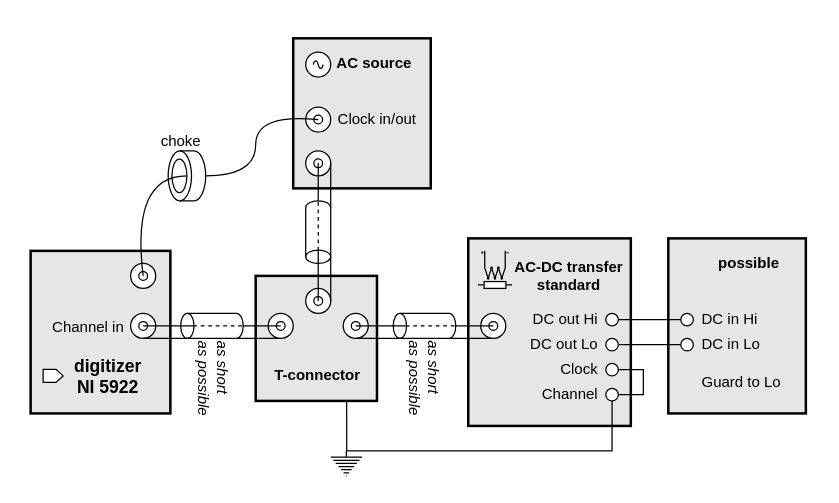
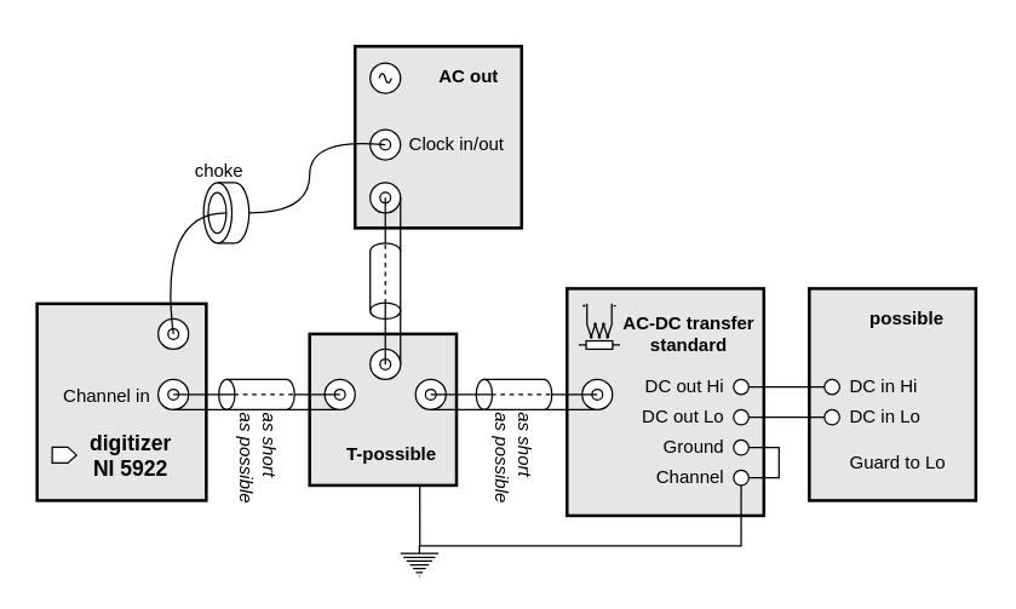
  <mxCell id="0" />
  <mxCell id="1" parent="0" />
  <mxCell id="2" value="" style="group" vertex="1" connectable="0" parent="1"><mxGeometry x="134" y="120" width="30" height="40" as="geometry" /></mxCell>
  <mxCell id="3" value="" style="shape=cylinder3;whiteSpace=wrap;html=1;boundedLbl=1;backgroundOutline=1;size=9.333;direction=north;" vertex="1" parent="2"><mxGeometry width="30" height="40" as="geometry" /></mxCell>
  <mxCell id="4" value="" style="ellipse;whiteSpace=wrap;html=1;" vertex="1" parent="2"><mxGeometry x="3" y="6.667" width="12" height="26.667" as="geometry" /></mxCell>
  <mxCell id="5" value="&lt;div style=&quot;&quot;&gt;&lt;br&gt;&lt;/div&gt;" style="rounded=0;whiteSpace=wrap;html=1;align=center;strokeWidth=2;fillColor=#E6E6E6;" vertex="1" parent="1"><mxGeometry x="374" y="190" width="130" height="150" as="geometry" /></mxCell>
  <mxCell id="6" value="" style="rounded=0;whiteSpace=wrap;html=1;strokeWidth=2;fillColor=#E6E6E6;" vertex="1" parent="1"><mxGeometry x="24" y="200" width="111.75" height="130" as="geometry" /></mxCell>
  <mxCell id="7" value="" style="rounded=0;whiteSpace=wrap;html=1;strokeWidth=2;fillColor=#E6E6E6;" vertex="1" parent="1"><mxGeometry x="534" y="190" width="110" height="140" as="geometry" /></mxCell>
  <mxCell id="8" value="&lt;h3&gt;&lt;br&gt;&lt;/h3&gt;" style="rounded=0;whiteSpace=wrap;html=1;strokeWidth=2;fillColor=#E6E6E6;" vertex="1" parent="1"><mxGeometry x="234" y="30" width="110" height="120" as="geometry" /></mxCell>
  <mxCell id="9" style="edgeStyle=orthogonalEdgeStyle;rounded=0;orthogonalLoop=1;jettySize=auto;html=1;exitX=0.75;exitY=1;exitDx=0;exitDy=0;entryX=0.5;entryY=1;entryDx=0;entryDy=0;endArrow=none;endFill=0;" edge="1" parent="1" source="10" target="17"><mxGeometry relative="1" as="geometry"><Array as="points"><mxPoint x="277" y="360" /><mxPoint x="489" y="360" /></Array></mxGeometry></mxCell>
  <mxCell id="10" value="" style="rounded=0;whiteSpace=wrap;html=1;strokeWidth=2;fillColor=#E6E6E6;" vertex="1" parent="1"><mxGeometry x="204" y="220" width="97" height="100" as="geometry" /></mxCell>
  <mxCell id="11" value="" style="pointerEvents=1;verticalLabelPosition=bottom;shadow=0;dashed=0;align=center;html=1;verticalAlign=top;shape=mxgraph.electrical.signal_sources.source;aspect=fixed;points=[[0.5,0,0],[1,0.5,0],[0.5,1,0],[0,0.5,0]];elSignalType=ac;" vertex="1" parent="1"><mxGeometry x="244" y="41" width="20" height="20" as="geometry" /></mxCell>
  <mxCell id="12" value="" style="pointerEvents=1;verticalLabelPosition=bottom;shadow=0;dashed=0;align=center;html=1;verticalAlign=top;shape=mxgraph.electrical.signal_sources.protective_earth;" vertex="1" parent="1"><mxGeometry x="264" y="360" width="25" height="20" as="geometry" /></mxCell>
  <mxCell id="13" value="" style="verticalLabelPosition=bottom;shadow=0;dashed=0;align=center;html=1;verticalAlign=top;strokeWidth=1;shape=ellipse;" vertex="1" parent="1"><mxGeometry x="484" y="250" width="10" height="10" as="geometry" /></mxCell>
  <mxCell id="14" value="" style="verticalLabelPosition=bottom;shadow=0;dashed=0;align=center;html=1;verticalAlign=top;strokeWidth=1;shape=ellipse;" vertex="1" parent="1"><mxGeometry x="484" y="270" width="10" height="10" as="geometry" /></mxCell>
  <mxCell id="15" value="Channel in" style="text;html=1;align=right;verticalAlign=middle;resizable=0;points=[];autosize=1;strokeColor=none;fillColor=none;" vertex="1" parent="1"><mxGeometry x="20" y="246" width="80" height="30" as="geometry" /></mxCell>
  <mxCell id="16" value="" style="verticalLabelPosition=bottom;shadow=0;dashed=0;align=center;html=1;verticalAlign=top;strokeWidth=1;shape=ellipse;" vertex="1" parent="1"><mxGeometry x="484" y="290" width="10" height="10" as="geometry" /></mxCell>
  <mxCell id="17" value="" style="verticalLabelPosition=bottom;shadow=0;dashed=0;align=center;html=1;verticalAlign=top;strokeWidth=1;shape=ellipse;" vertex="1" parent="1"><mxGeometry x="484" y="310" width="10" height="10" as="geometry" /></mxCell>
- <mxCell id="18" value="Clock" style="text;html=1;align=right;verticalAlign=middle;resizable=0;points=[];autosize=1;strokeColor=none;fillColor=none;" vertex="1" parent="1"><mxGeometry x="419" y="280" width="60" height="30" as="geometry" /></mxCell>
+ <mxCell id="18" value="Ground" style="text;html=1;align=right;verticalAlign=middle;resizable=0;points=[];autosize=1;strokeColor=none;fillColor=none;" vertex="1" parent="1"><mxGeometry x="419" y="280" width="60" height="30" as="geometry" /></mxCell>
  <mxCell id="19" value="&lt;div style=&quot;&quot;&gt;&lt;span style=&quot;background-color: initial;&quot;&gt;Channel&lt;/span&gt;&lt;/div&gt;" style="text;html=1;align=right;verticalAlign=middle;resizable=0;points=[];autosize=1;strokeColor=none;fillColor=none;" vertex="1" parent="1"><mxGeometry x="419" y="300" width="60" height="30" as="geometry" /></mxCell>
  <mxCell id="20" value="&lt;h4 style=&quot;text-align: center;&quot;&gt;&lt;span style=&quot;background-color: initial;&quot;&gt;AC-DC transfer&lt;br&gt;&lt;/span&gt;&lt;span style=&quot;background-color: initial;&quot;&gt;standard&lt;/span&gt;&lt;/h4&gt;" style="text;html=1;align=right;verticalAlign=middle;resizable=0;points=[];autosize=1;strokeColor=none;fillColor=none;" vertex="1" parent="1"><mxGeometry x="389" y="185" width="110" height="70" as="geometry" /></mxCell>
  <mxCell id="21" value="DC&amp;nbsp;&lt;span style=&quot;background-color: initial;&quot;&gt;out Lo&lt;/span&gt;" style="text;html=1;align=right;verticalAlign=middle;resizable=0;points=[];autosize=1;strokeColor=none;fillColor=none;" vertex="1" parent="1"><mxGeometry x="399" y="260" width="80" height="30" as="geometry" /></mxCell>
  <mxCell id="22" value="DC&amp;nbsp;&lt;span style=&quot;background-color: initial;&quot;&gt;in Hi&lt;/span&gt;" style="text;html=1;align=left;verticalAlign=middle;resizable=0;points=[];autosize=1;strokeColor=none;fillColor=none;" vertex="1" parent="1"><mxGeometry x="559" y="240" width="70" height="30" as="geometry" /></mxCell>
  <mxCell id="23" value="&lt;div style=&quot;&quot;&gt;&lt;span style=&quot;background-color: initial;&quot;&gt;Guard to Lo&lt;/span&gt;&lt;/div&gt;" style="text;html=1;align=left;verticalAlign=middle;resizable=0;points=[];autosize=1;strokeColor=none;fillColor=none;" vertex="1" parent="1"><mxGeometry x="559" y="290" width="90" height="30" as="geometry" /></mxCell>
  <mxCell id="24" value="DC&amp;nbsp;&lt;span style=&quot;background-color: initial;&quot;&gt;in Lo&lt;/span&gt;" style="text;html=1;align=left;verticalAlign=middle;resizable=0;points=[];autosize=1;strokeColor=none;fillColor=none;" vertex="1" parent="1"><mxGeometry x="559" y="260" width="70" height="30" as="geometry" /></mxCell>
  <mxCell id="25" value="" style="verticalLabelPosition=bottom;shadow=0;dashed=0;align=center;html=1;verticalAlign=top;strokeWidth=1;shape=ellipse;" vertex="1" parent="1"><mxGeometry x="544" y="250" width="10" height="10" as="geometry" /></mxCell>
  <mxCell id="26" value="" style="verticalLabelPosition=bottom;shadow=0;dashed=0;align=center;html=1;verticalAlign=top;strokeWidth=1;shape=ellipse;" vertex="1" parent="1"><mxGeometry x="544" y="270" width="10" height="10" as="geometry" /></mxCell>
  <mxCell id="27" value="&lt;h4 style=&quot;text-align: center;&quot;&gt;possible&lt;/h4&gt;" style="text;html=1;align=right;verticalAlign=middle;resizable=0;points=[];autosize=1;strokeColor=none;fillColor=none;" vertex="1" parent="1"><mxGeometry x="544" y="180" width="80" height="60" as="geometry" /></mxCell>
  <mxCell id="28" value="" style="endArrow=none;html=1;rounded=0;exitX=0;exitY=0.5;exitDx=0;exitDy=0;entryX=1;entryY=0.5;entryDx=0;entryDy=0;" edge="1" parent="1" source="25" target="13"><mxGeometry width="50" height="50" relative="1" as="geometry"><mxPoint x="344" y="470" as="sourcePoint" /><mxPoint x="394" y="420" as="targetPoint" /></mxGeometry></mxCell>
  <mxCell id="29" value="" style="endArrow=none;html=1;rounded=0;exitX=0;exitY=0.5;exitDx=0;exitDy=0;entryX=1;entryY=0.5;entryDx=0;entryDy=0;" edge="1" parent="1" source="26" target="14"><mxGeometry width="50" height="50" relative="1" as="geometry"><mxPoint x="594" y="399.81" as="sourcePoint" /><mxPoint x="504" y="399.81" as="targetPoint" /></mxGeometry></mxCell>
  <mxCell id="30" value="" style="endArrow=none;html=1;rounded=0;exitX=1;exitY=0.5;exitDx=0;exitDy=0;entryX=1;entryY=0.5;entryDx=0;entryDy=0;" edge="1" parent="1" source="16" target="17"><mxGeometry width="50" height="50" relative="1" as="geometry"><mxPoint x="484" y="290" as="sourcePoint" /><mxPoint x="514" y="295" as="targetPoint" /><Array as="points"><mxPoint x="514" y="295" /><mxPoint x="514" y="315" /></Array></mxGeometry></mxCell>
  <mxCell id="31" value="Clock in/out" style="text;html=1;align=left;verticalAlign=middle;resizable=0;points=[];autosize=1;strokeColor=none;fillColor=none;" vertex="1" parent="1"><mxGeometry x="268" y="80" width="90" height="30" as="geometry" /></mxCell>
  <mxCell id="32" value="&lt;h3 style=&quot;text-align: center;&quot;&gt;digitizer&lt;br&gt;NI 5922&lt;/h3&gt;" style="text;html=1;align=right;verticalAlign=middle;resizable=0;points=[];autosize=1;strokeColor=none;fillColor=none;" vertex="1" parent="1"><mxGeometry x="34" y="260" width="80" height="80" as="geometry" /></mxCell>
- <mxCell id="33" value="&lt;h4 style=&quot;text-align: center;&quot;&gt;AC source&lt;/h4&gt;" style="text;html=1;align=right;verticalAlign=middle;resizable=0;points=[];autosize=1;strokeColor=none;fillColor=none;" vertex="1" parent="1"><mxGeometry x="250" y="20" width="80" height="60" as="geometry" /></mxCell>
- <mxCell id="34" value="&lt;h4 style=&quot;text-align: center;&quot;&gt;T-connector&lt;/h4&gt;" style="text;html=1;align=right;verticalAlign=middle;resizable=0;points=[];autosize=1;strokeColor=none;fillColor=none;" vertex="1" parent="1"><mxGeometry x="198.5" y="270" width="90" height="60" as="geometry" /></mxCell>
+ <mxCell id="33" value="&lt;h4 style=&quot;text-align: center;&quot;&gt;AC out&lt;/h4&gt;" style="text;html=1;align=right;verticalAlign=middle;resizable=0;points=[];autosize=1;strokeColor=none;fillColor=none;" vertex="1" parent="1"><mxGeometry x="250" y="20" width="80" height="60" as="geometry" /></mxCell>
+ <mxCell id="34" value="&lt;h4 style=&quot;text-align: center;&quot;&gt;T-possible&lt;/h4&gt;" style="text;html=1;align=right;verticalAlign=middle;resizable=0;points=[];autosize=1;strokeColor=none;fillColor=none;" vertex="1" parent="1"><mxGeometry x="198.5" y="270" width="90" height="60" as="geometry" /></mxCell>
  <mxCell id="35" value="" style="group" vertex="1" connectable="0" parent="1"><mxGeometry x="104" y="250" width="130" height="20" as="geometry" /></mxCell>
  <mxCell id="36" style="edgeStyle=orthogonalEdgeStyle;rounded=0;orthogonalLoop=1;jettySize=auto;html=1;exitX=0;exitY=1;exitDx=0;exitDy=-5.321;exitPerimeter=0;entryX=0.5;entryY=1;entryDx=0;entryDy=0;endArrow=none;endFill=0;" edge="1" parent="35" source="37" target="42"><mxGeometry relative="1" as="geometry" /></mxCell>
  <mxCell id="37" value="" style="shape=cylinder3;whiteSpace=wrap;html=1;boundedLbl=1;backgroundOutline=1;size=5.321;direction=north;" vertex="1" parent="35"><mxGeometry x="40" width="50" height="20" as="geometry" /></mxCell>
  <mxCell id="38" value="" style="verticalLabelPosition=bottom;shadow=0;dashed=0;align=center;html=1;verticalAlign=top;strokeWidth=1;shape=ellipse;" vertex="1" parent="35"><mxGeometry width="20" height="20" as="geometry" /></mxCell>
  <mxCell id="39" value="" style="verticalLabelPosition=bottom;shadow=0;dashed=0;align=center;html=1;verticalAlign=top;strokeWidth=1;shape=ellipse;" vertex="1" parent="35"><mxGeometry x="6.5" y="6.5" width="7" height="7" as="geometry" /></mxCell>
  <mxCell id="40" value="" style="endArrow=none;html=1;rounded=0;curved=0;endFill=0;sourcePerimeterSpacing=0;strokeColor=default;" edge="1" parent="35"><mxGeometry width="50" height="50" relative="1" as="geometry"><mxPoint x="10" y="10" as="sourcePoint" /><mxPoint x="50" y="10" as="targetPoint" /></mxGeometry></mxCell>
  <mxCell id="41" value="" style="endArrow=none;html=1;rounded=0;curved=0;endFill=0;dashed=1;" edge="1" parent="35"><mxGeometry width="50" height="50" relative="1" as="geometry"><mxPoint x="50" y="9.94" as="sourcePoint" /><mxPoint x="90" y="9.94" as="targetPoint" /></mxGeometry></mxCell>
  <mxCell id="42" value="" style="verticalLabelPosition=bottom;shadow=0;dashed=0;align=center;html=1;verticalAlign=top;strokeWidth=1;shape=ellipse;" vertex="1" parent="35"><mxGeometry x="110" width="20" height="20" as="geometry" /></mxCell>
  <mxCell id="43" value="" style="verticalLabelPosition=bottom;shadow=0;dashed=0;align=center;html=1;verticalAlign=top;strokeWidth=1;shape=ellipse;" vertex="1" parent="35"><mxGeometry x="116.5" y="6.5" width="7" height="7" as="geometry" /></mxCell>
  <mxCell id="44" value="" style="endArrow=none;html=1;rounded=0;curved=0;endFill=0;" edge="1" parent="35"><mxGeometry width="50" height="50" relative="1" as="geometry"><mxPoint x="90" y="10.02" as="sourcePoint" /><mxPoint x="120" y="9.94" as="targetPoint" /></mxGeometry></mxCell>
  <mxCell id="45" style="edgeStyle=orthogonalEdgeStyle;rounded=0;orthogonalLoop=1;jettySize=auto;html=1;exitX=0.5;exitY=1;exitDx=0;exitDy=0;entryX=0;entryY=0;entryDx=0;entryDy=5.321;entryPerimeter=0;endArrow=none;endFill=0;" edge="1" parent="35" source="38" target="37"><mxGeometry relative="1" as="geometry" /></mxCell>
  <mxCell id="46" value="" style="group" vertex="1" connectable="0" parent="1"><mxGeometry x="274" y="250" width="130" height="20" as="geometry" /></mxCell>
  <mxCell id="47" style="edgeStyle=orthogonalEdgeStyle;rounded=0;orthogonalLoop=1;jettySize=auto;html=1;exitX=0;exitY=1;exitDx=0;exitDy=-5.321;exitPerimeter=0;entryX=0.5;entryY=1;entryDx=0;entryDy=0;endArrow=none;endFill=0;" edge="1" parent="46" source="48" target="53"><mxGeometry relative="1" as="geometry" /></mxCell>
  <mxCell id="48" value="" style="shape=cylinder3;whiteSpace=wrap;html=1;boundedLbl=1;backgroundOutline=1;size=5.321;direction=north;" vertex="1" parent="46"><mxGeometry x="40" width="50" height="20" as="geometry" /></mxCell>
  <mxCell id="49" value="" style="verticalLabelPosition=bottom;shadow=0;dashed=0;align=center;html=1;verticalAlign=top;strokeWidth=1;shape=ellipse;" vertex="1" parent="46"><mxGeometry width="20" height="20" as="geometry" /></mxCell>
  <mxCell id="50" value="" style="verticalLabelPosition=bottom;shadow=0;dashed=0;align=center;html=1;verticalAlign=top;strokeWidth=1;shape=ellipse;" vertex="1" parent="46"><mxGeometry x="6.5" y="6.5" width="7" height="7" as="geometry" /></mxCell>
  <mxCell id="51" value="" style="endArrow=none;html=1;rounded=0;curved=0;endFill=0;sourcePerimeterSpacing=0;strokeColor=default;" edge="1" parent="46"><mxGeometry width="50" height="50" relative="1" as="geometry"><mxPoint x="10" y="10" as="sourcePoint" /><mxPoint x="50" y="10" as="targetPoint" /></mxGeometry></mxCell>
  <mxCell id="52" value="" style="endArrow=none;html=1;rounded=0;curved=0;endFill=0;dashed=1;" edge="1" parent="46"><mxGeometry width="50" height="50" relative="1" as="geometry"><mxPoint x="50" y="9.94" as="sourcePoint" /><mxPoint x="90" y="9.94" as="targetPoint" /></mxGeometry></mxCell>
  <mxCell id="53" value="" style="verticalLabelPosition=bottom;shadow=0;dashed=0;align=center;html=1;verticalAlign=top;strokeWidth=1;shape=ellipse;" vertex="1" parent="46"><mxGeometry x="110" width="20" height="20" as="geometry" /></mxCell>
  <mxCell id="54" value="" style="verticalLabelPosition=bottom;shadow=0;dashed=0;align=center;html=1;verticalAlign=top;strokeWidth=1;shape=ellipse;" vertex="1" parent="46"><mxGeometry x="116.5" y="6.5" width="7" height="7" as="geometry" /></mxCell>
  <mxCell id="55" value="" style="endArrow=none;html=1;rounded=0;curved=0;endFill=0;" edge="1" parent="46"><mxGeometry width="50" height="50" relative="1" as="geometry"><mxPoint x="90" y="10.02" as="sourcePoint" /><mxPoint x="120" y="9.94" as="targetPoint" /></mxGeometry></mxCell>
  <mxCell id="56" style="edgeStyle=orthogonalEdgeStyle;rounded=0;orthogonalLoop=1;jettySize=auto;html=1;exitX=0.5;exitY=1;exitDx=0;exitDy=0;entryX=0;entryY=0;entryDx=0;entryDy=5.321;entryPerimeter=0;endArrow=none;endFill=0;" edge="1" parent="46" source="49" target="48"><mxGeometry relative="1" as="geometry" /></mxCell>
  <mxCell id="57" value="" style="group" vertex="1" connectable="0" parent="1"><mxGeometry x="104" y="210" width="20" height="20" as="geometry" /></mxCell>
  <mxCell id="58" value="" style="verticalLabelPosition=bottom;shadow=0;dashed=0;align=center;html=1;verticalAlign=top;strokeWidth=1;shape=ellipse;" vertex="1" parent="57"><mxGeometry width="20" height="20" as="geometry" /></mxCell>
  <mxCell id="59" value="" style="verticalLabelPosition=bottom;shadow=0;dashed=0;align=center;html=1;verticalAlign=top;strokeWidth=1;shape=ellipse;" vertex="1" parent="57"><mxGeometry x="6.5" y="6.5" width="7" height="7" as="geometry" /></mxCell>
  <mxCell id="60" value="" style="group" vertex="1" connectable="0" parent="1"><mxGeometry x="244" y="85" width="20" height="20" as="geometry" /></mxCell>
  <mxCell id="61" value="" style="verticalLabelPosition=bottom;shadow=0;dashed=0;align=center;html=1;verticalAlign=top;strokeWidth=1;shape=ellipse;" vertex="1" parent="60"><mxGeometry width="20" height="20" as="geometry" /></mxCell>
  <mxCell id="62" value="" style="verticalLabelPosition=bottom;shadow=0;dashed=0;align=center;html=1;verticalAlign=top;strokeWidth=1;shape=ellipse;" vertex="1" parent="60"><mxGeometry x="6.5" y="6.5" width="7" height="7" as="geometry" /></mxCell>
  <mxCell id="63" value="" style="group" vertex="1" connectable="0" parent="1"><mxGeometry x="244" y="120" width="20" height="130" as="geometry" /></mxCell>
  <mxCell id="64" value="" style="group" vertex="1" connectable="0" parent="63"><mxGeometry width="20" height="20" as="geometry" /></mxCell>
  <mxCell id="65" value="" style="verticalLabelPosition=bottom;shadow=0;dashed=0;align=center;html=1;verticalAlign=top;strokeWidth=1;shape=ellipse;rotation=-90;" vertex="1" parent="64"><mxGeometry width="20" height="20" as="geometry" /></mxCell>
  <mxCell id="66" value="" style="verticalLabelPosition=bottom;shadow=0;dashed=0;align=center;html=1;verticalAlign=top;strokeWidth=1;shape=ellipse;rotation=-90;" vertex="1" parent="64"><mxGeometry x="6.5" y="6.5" width="7" height="7" as="geometry" /></mxCell>
  <mxCell id="67" style="edgeStyle=orthogonalEdgeStyle;rounded=0;orthogonalLoop=1;jettySize=auto;html=1;exitX=0;exitY=1;exitDx=0;exitDy=-5.321;exitPerimeter=0;entryX=0.5;entryY=1;entryDx=0;entryDy=0;endArrow=none;endFill=0;" edge="1" parent="63" source="68" target="65"><mxGeometry relative="1" as="geometry" /></mxCell>
  <mxCell id="68" value="" style="shape=cylinder3;whiteSpace=wrap;html=1;boundedLbl=1;backgroundOutline=1;size=5.321;direction=north;rotation=-90;" vertex="1" parent="63"><mxGeometry x="-15" y="55" width="50" height="20" as="geometry" /></mxCell>
  <mxCell id="69" value="" style="endArrow=none;html=1;rounded=0;curved=0;endFill=0;dashed=1;" edge="1" parent="63"><mxGeometry width="50" height="50" relative="1" as="geometry"><mxPoint x="10" y="80" as="sourcePoint" /><mxPoint x="10" y="40" as="targetPoint" /></mxGeometry></mxCell>
  <mxCell id="70" value="" style="endArrow=none;html=1;rounded=0;curved=0;endFill=0;" edge="1" parent="63"><mxGeometry width="50" height="50" relative="1" as="geometry"><mxPoint x="10" y="40" as="sourcePoint" /><mxPoint x="10" y="10" as="targetPoint" /></mxGeometry></mxCell>
  <mxCell id="71" style="edgeStyle=orthogonalEdgeStyle;rounded=0;orthogonalLoop=1;jettySize=auto;html=1;exitX=0.5;exitY=1;exitDx=0;exitDy=0;entryX=0;entryY=0;entryDx=0;entryDy=5.321;entryPerimeter=0;endArrow=none;endFill=0;" edge="1" parent="63" source="73" target="68"><mxGeometry relative="1" as="geometry" /></mxCell>
  <mxCell id="72" value="" style="group" vertex="1" connectable="0" parent="63"><mxGeometry y="110" width="20" height="20" as="geometry" /></mxCell>
  <mxCell id="73" value="" style="verticalLabelPosition=bottom;shadow=0;dashed=0;align=center;html=1;verticalAlign=top;strokeWidth=1;shape=ellipse;rotation=-90;" vertex="1" parent="72"><mxGeometry width="20" height="20" as="geometry" /></mxCell>
  <mxCell id="74" value="" style="verticalLabelPosition=bottom;shadow=0;dashed=0;align=center;html=1;verticalAlign=top;strokeWidth=1;shape=ellipse;rotation=-90;" vertex="1" parent="72"><mxGeometry x="6.5" y="6.5" width="7" height="7" as="geometry" /></mxCell>
  <mxCell id="75" value="" style="endArrow=none;html=1;rounded=0;curved=0;endFill=0;sourcePerimeterSpacing=0;strokeColor=default;" edge="1" parent="63"><mxGeometry width="50" height="50" relative="1" as="geometry"><mxPoint x="10" y="120" as="sourcePoint" /><mxPoint x="10" y="80" as="targetPoint" /></mxGeometry></mxCell>
  <mxCell id="76" value="" style="curved=1;endArrow=none;html=1;rounded=0;endFill=0;entryX=0.5;entryY=0.5;entryDx=0;entryDy=0;entryPerimeter=0;" edge="1" parent="1" target="62"><mxGeometry width="50" height="50" relative="1" as="geometry"><mxPoint x="164" y="140" as="sourcePoint" /><mxPoint x="264" y="160" as="targetPoint" /><Array as="points"><mxPoint x="204" y="140" /><mxPoint x="204" y="90" /></Array></mxGeometry></mxCell>
  <mxCell id="77" value="&lt;i&gt;as short&lt;/i&gt;&lt;div&gt;&lt;i&gt;as possible&lt;/i&gt;&lt;/div&gt;" style="text;html=1;align=left;verticalAlign=middle;resizable=0;points=[];autosize=1;strokeColor=none;fillColor=none;rotation=90;" vertex="1" parent="1"><mxGeometry x="130.75" y="290" width="80" height="40" as="geometry" /></mxCell>
  <mxCell id="78" value="&lt;i&gt;as short&lt;/i&gt;&lt;div style=&quot;&quot;&gt;&lt;i&gt;as possible&lt;/i&gt;&lt;/div&gt;" style="text;html=1;align=left;verticalAlign=middle;resizable=0;points=[];autosize=1;strokeColor=none;fillColor=none;rotation=90;" vertex="1" parent="1"><mxGeometry x="299" y="290" width="80" height="40" as="geometry" /></mxCell>
  <mxCell id="79" value="DC&amp;nbsp;&lt;span style=&quot;background-color: initial;&quot;&gt;out Hi&lt;/span&gt;" style="text;html=1;align=right;verticalAlign=middle;resizable=0;points=[];autosize=1;strokeColor=none;fillColor=none;" vertex="1" parent="1"><mxGeometry x="399" y="240" width="80" height="30" as="geometry" /></mxCell>
  <mxCell id="80" value="" style="group" vertex="1" connectable="0" parent="1"><mxGeometry x="381.73" y="200" width="27.27" height="30" as="geometry" /></mxCell>
  <mxCell id="81" value="" style="pointerEvents=1;verticalLabelPosition=bottom;shadow=0;dashed=0;align=center;html=1;verticalAlign=top;shape=mxgraph.electrical.resistors.resistor_1;" vertex="1" parent="80"><mxGeometry y="24.545" width="27.27" height="5.455" as="geometry" /></mxCell>
  <mxCell id="82" value="" style="pointerEvents=1;verticalLabelPosition=bottom;shadow=0;dashed=0;align=center;html=1;verticalAlign=top;shape=mxgraph.electrical.miscellaneous.thermopile" vertex="1" parent="80"><mxGeometry x="2.727" width="21.816" height="22.364" as="geometry" /></mxCell>
  <mxCell id="83" value="" style="verticalLabelPosition=bottom;shadow=0;dashed=0;align=center;html=1;verticalAlign=top;shape=mxgraph.electrical.abstract.dac;" vertex="1" parent="1"><mxGeometry x="34" y="294.74" width="16" height="10.51" as="geometry" /></mxCell>
  <mxCell id="84" value="" style="curved=1;endArrow=none;html=1;rounded=0;exitX=0.5;exitY=0.5;exitDx=0;exitDy=0;exitPerimeter=0;endFill=0;entryX=1;entryY=0.5;entryDx=0;entryDy=0;" edge="1" parent="1" target="4"><mxGeometry width="50" height="50" relative="1" as="geometry"><mxPoint x="114" y="220" as="sourcePoint" /><mxPoint x="224" y="130" as="targetPoint" /><Array as="points"><mxPoint x="104" y="140" /></Array></mxGeometry></mxCell>
  <mxCell id="85" value="choke" style="text;html=1;align=center;verticalAlign=middle;resizable=0;points=[];autosize=1;strokeColor=none;fillColor=none;" vertex="1" parent="1"><mxGeometry x="114" y="98" width="60" height="30" as="geometry" /></mxCell>
